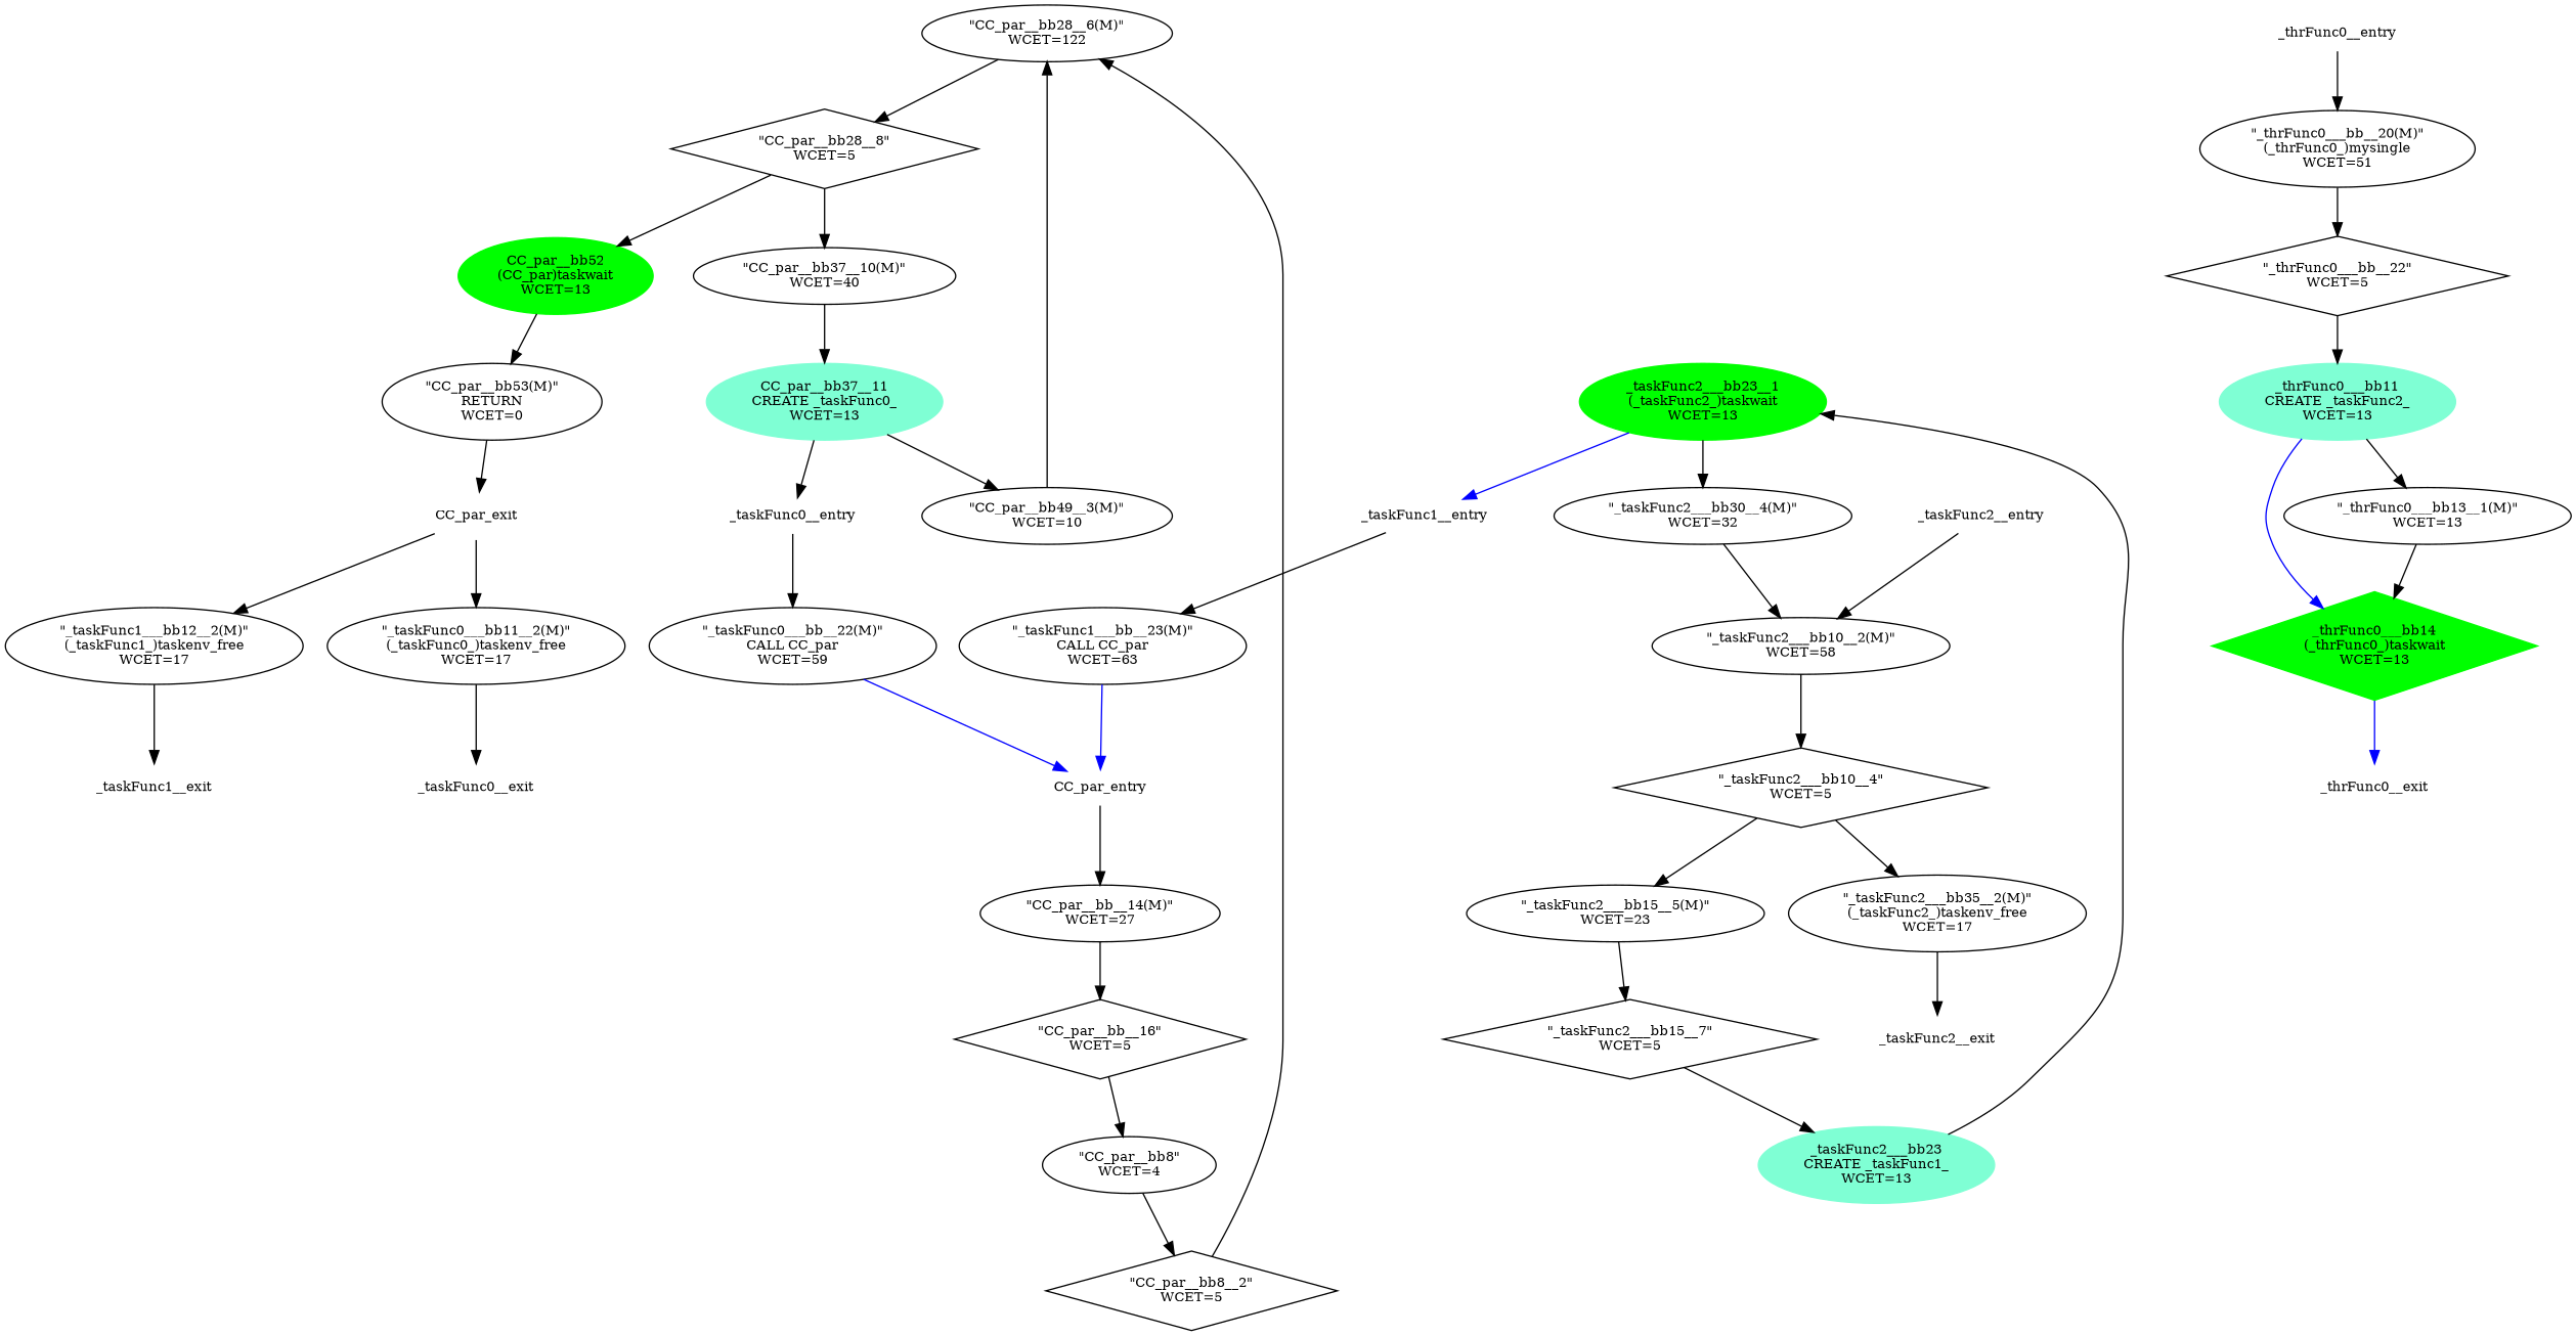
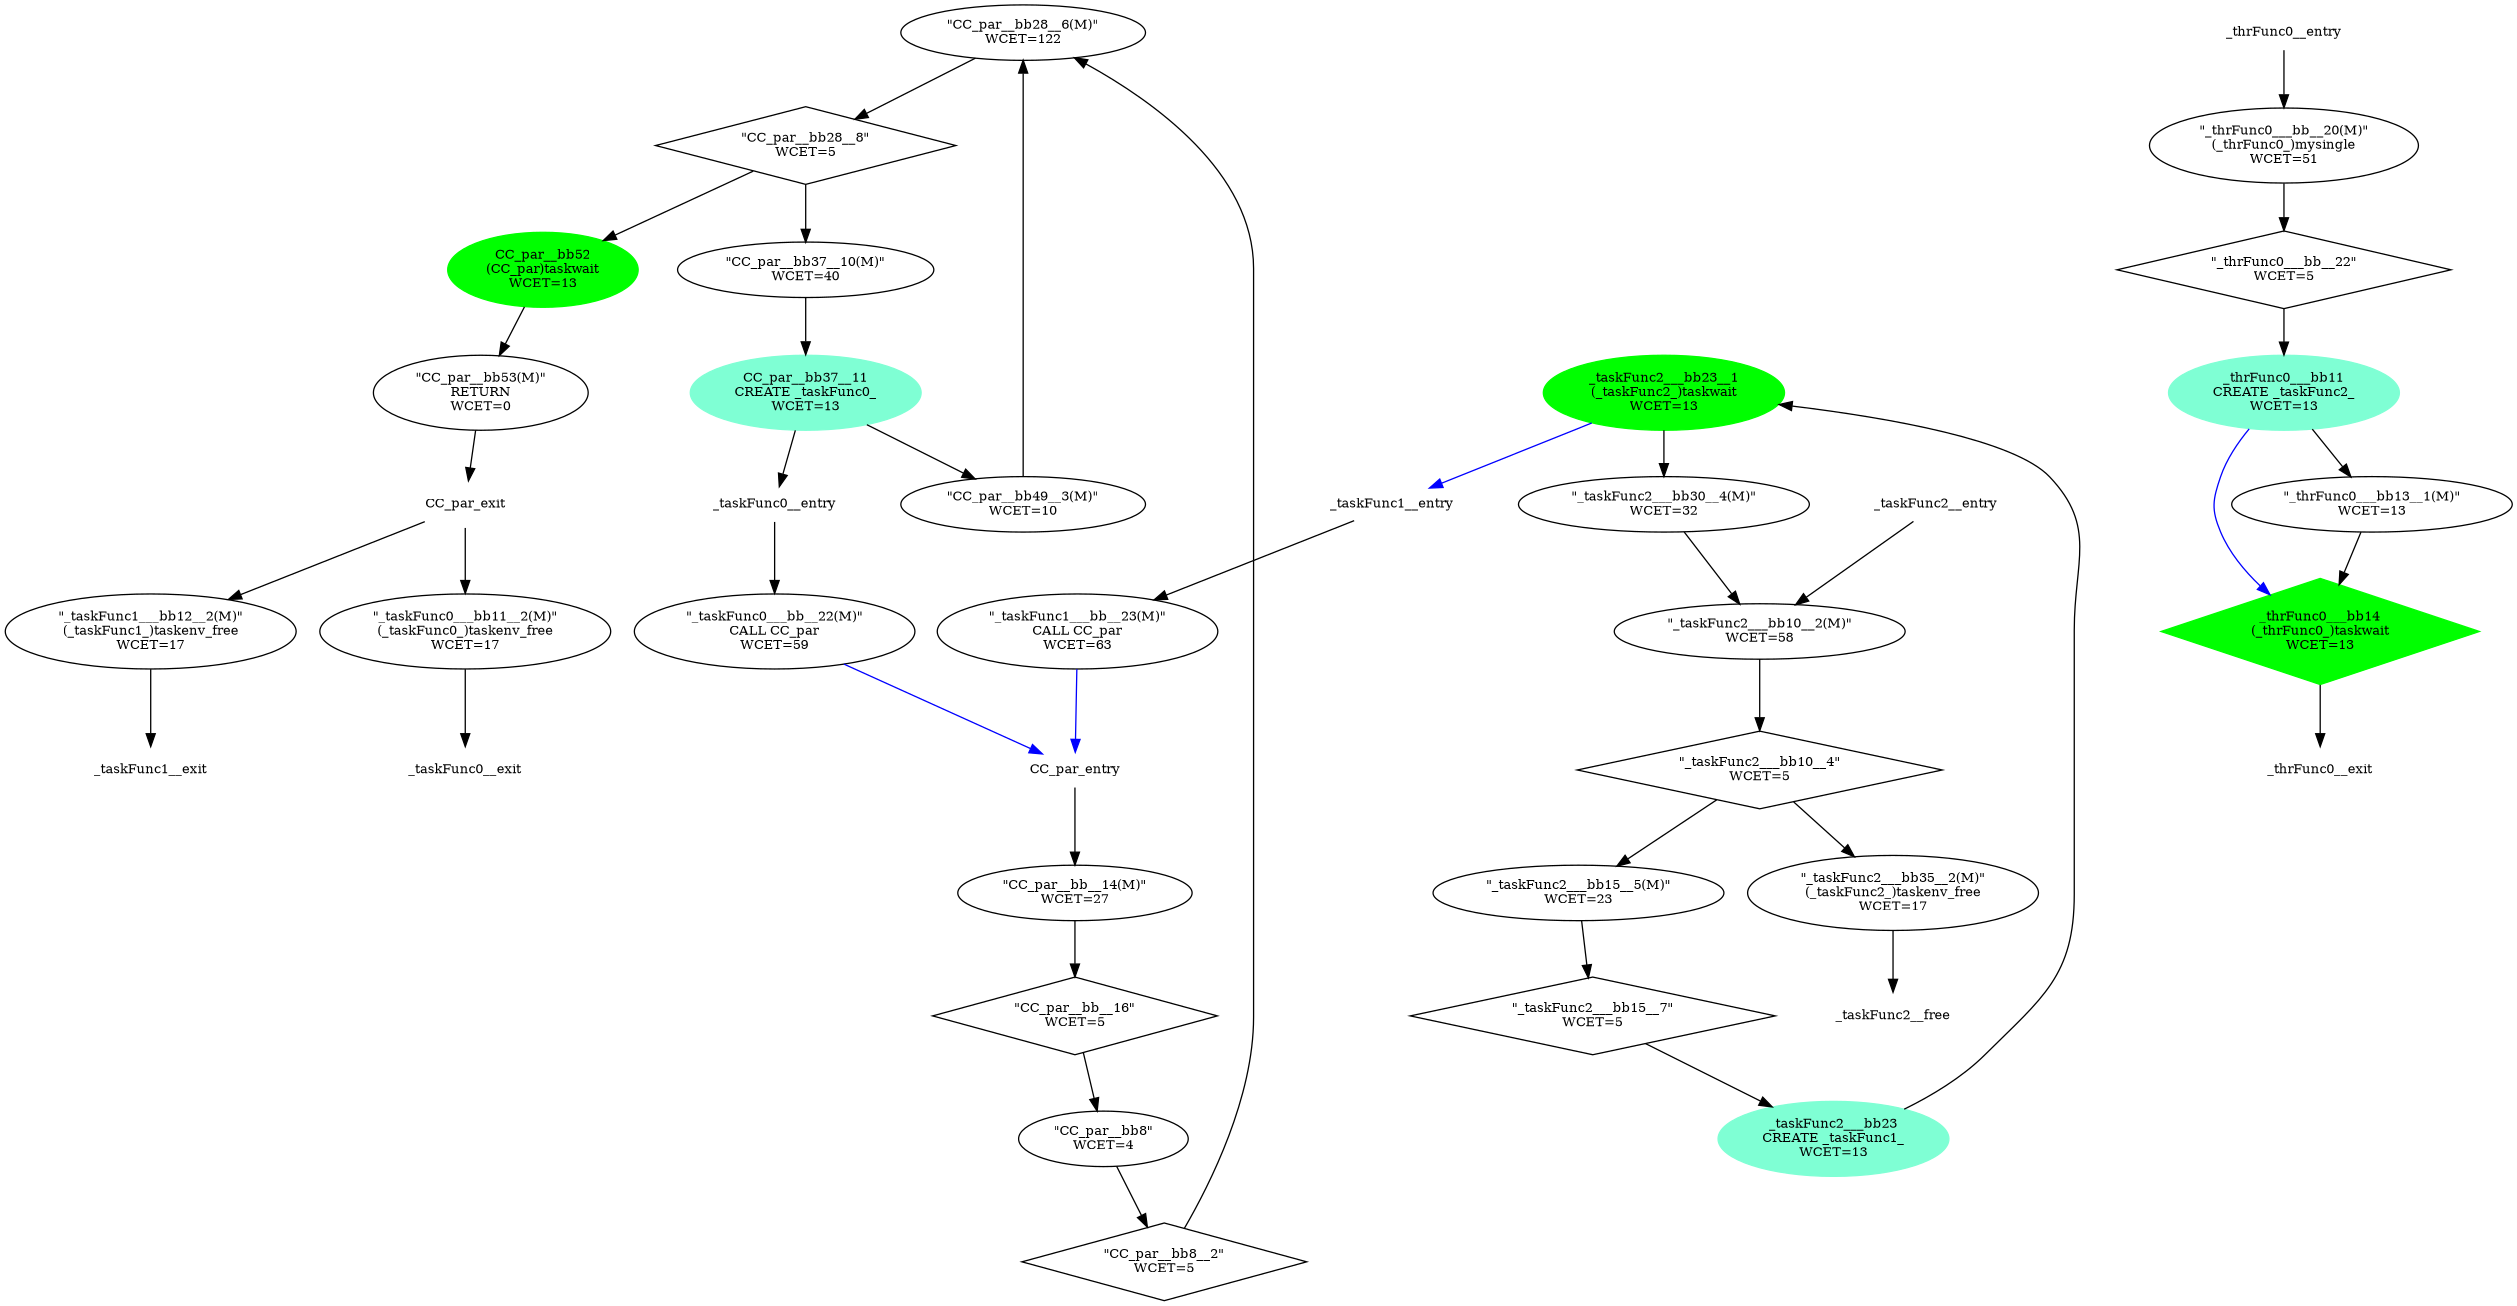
  strict digraph {
    fontsize=10
    rankdir=TB
    node [fontsize=10]
    n1 [label="\"CC_par__bb28__6(M)\"\nWCET=122" width=0.01]
    n2 [label="\"CC_par__bb28__8\"\nWCET=5" shape=diamond width=0.01]
    n3 [label="\"CC_par__bb37__10(M)\"\nWCET=40" width=0.01]
    n4 [color=green label="CC_par__bb52\n(CC_par)taskwait\nWCET=13" style=filled width=0.01]
    n5 [color=aquamarine label="CC_par__bb37__11\nCREATE _taskFunc0_\nWCET=13" style=filled width=0.01]
    n6 [label="\"CC_par__bb49__3(M)\"\nWCET=10" width=0.01]
    n7 [color=white height=0.01 label=_taskFunc0__entry width=0.01]
    n8 [label="\"_taskFunc0___bb__22(M)\"\nCALL CC_par\nWCET=59" width=0.01]
    n9 [label="\"CC_par__bb53(M)\"\nRETURN\nWCET=0" width=0.01]
    n10 [color=white label=CC_par_exit width=0.01]
    n11 [label="\"_taskFunc0___bb11__2(M)\"\n(_taskFunc0_)taskenv_free\nWCET=17" width=0.01]
    n12 [label="\"_taskFunc1___bb12__2(M)\"\n(_taskFunc1_)taskenv_free\nWCET=17" width=0.01]
    n13 [color=white height=0.01 label=CC_par_entry width=0.01]
    n14 [label="\"CC_par__bb__14(M)\"\nWCET=27" width=0.01]
    n15 [label="\"CC_par__bb__16\"\nWCET=5" shape=diamond width=0.01]
    n16 [color=white label=_taskFunc0__exit width=0.01]
    n17 [color=white label=_taskFunc1__exit width=0.01]
    n18 [label="\"CC_par__bb8\"\nWCET=4" width=0.01]
    n19 [label="\"CC_par__bb8__2\"\nWCET=5" shape=diamond width=0.01]
    n20 [color=green label="_thrFunc0___bb14\n(_thrFunc0_)taskwait\nWCET=13" shape=diamond style=filled width=0.01]
    n21 [color=white label=_thrFunc0__exit width=0.01]
    n22 [label="\"_thrFunc0___bb__20(M)\"\n(_thrFunc0_)mysingle\nWCET=51" width=0.01]
    n23 [label="\"_thrFunc0___bb__22\"\nWCET=5" shape=diamond width=0.01]
    n24 [color=aquamarine label="_thrFunc0___bb11\nCREATE _taskFunc2_\nWCET=13" style=filled width=0.01]
    n25 [label="\"_thrFunc0___bb13__1(M)\"\nWCET=13" width=0.01]
    n26 [color=white height=0.01 label=_taskFunc2__entry width=0.01]
    n27 [label="\"_taskFunc2___bb10__2(M)\"\nWCET=58" width=0.01]
    n28 [color=white height=0.01 label=_thrFunc0__entry width=0.01]
    n29 [label="\"_taskFunc2___bb15__7\"\nWCET=5" shape=diamond width=0.01]
    n30 [color=aquamarine label="_taskFunc2___bb23\nCREATE _taskFunc1_\nWCET=13" style=filled width=0.01]
    n31 [color=green label="_taskFunc2___bb23__1\n(_taskFunc2_)taskwait\nWCET=13" style=filled width=0.01]
    n32 [label="\"_taskFunc2___bb15__5(M)\"\nWCET=23" width=0.01]
-   n33 [color=white label=_taskFunc2__exit width=0.01]
+   n33 [color=white label=_taskFunc2__free width=0.01]
    n34 [label="\"_taskFunc2___bb10__4\"\nWCET=5" shape=diamond width=0.01]
    n35 [label="\"_taskFunc2___bb35__2(M)\"\n(_taskFunc2_)taskenv_free\nWCET=17" width=0.01]
    n36 [color=white height=0.01 label=_taskFunc1__entry width=0.01]
    n37 [label="\"_taskFunc2___bb30__4(M)\"\nWCET=32" width=0.01]
    n38 [label="\"_taskFunc1___bb__23(M)\"\nCALL CC_par\nWCET=63" width=0.01]
    n1 -> n2
    n2 -> n3
    n2 -> n4
    n3 -> n5
    n4 -> n9
    n5 -> n6
    n5 -> n7 [color=black]
    n6 -> n1
    n7 -> n8
    n8 -> n13 [color=blue]
    n9 -> n10
    n10 -> n11
    n10 -> n12
    n11 -> n16
    n12 -> n17
    n13 -> n14
    n14 -> n15
    n15 -> n18
    n18 -> n19
    n19 -> n1
-   n20 -> n21 [color=blue]
+   n20 -> n21
    n22 -> n23
    n23 -> n24
    n24 -> n20 [color=blue]
    n24 -> n25
    n25 -> n20
    n26 -> n27
    n27 -> n34
    n28 -> n22
    n29 -> n30
    n30 -> n31
    n31 -> n36 [color=blue]
    n31 -> n37
    n32 -> n29
    n34 -> n32
    n34 -> n35
    n35 -> n33
    n36 -> n38
    n37 -> n27
    n38 -> n13 [color=blue]
  }
